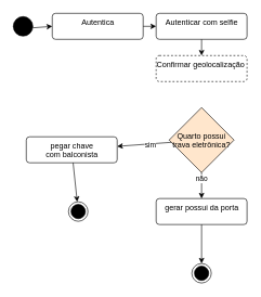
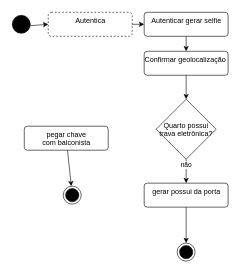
  <mxCell id="0" />
  <mxCell id="1" parent="0" />
  <mxCell id="2" style="edgeStyle=none;html=1;" parent="1" source="3" target="5" edge="1"><mxGeometry relative="1" as="geometry" /></mxCell>
  <mxCell id="3" value="" style="ellipse;fillColor=strokeColor;" parent="1" vertex="1"><mxGeometry x="20" y="25" width="30" height="30" as="geometry" /></mxCell>
  <mxCell id="4" style="edgeStyle=none;html=1;" parent="1" source="5" target="7" edge="1"><mxGeometry relative="1" as="geometry" /></mxCell>
- <mxCell id="5" value="Autentica" style="html=1;align=center;verticalAlign=top;rounded=1;absoluteArcSize=1;arcSize=10;dashed=0;fillColor=none;" parent="1" vertex="1"><mxGeometry x="80" y="20" width="140" height="40" as="geometry" /></mxCell>
+ <mxCell id="5" value="Autentica" style="html=1;align=center;verticalAlign=top;rounded=1;absoluteArcSize=1;arcSize=10;dashed=1;fillColor=none;" parent="1" vertex="1"><mxGeometry x="80" y="20" width="140" height="40" as="geometry" /></mxCell>
  <mxCell id="6" style="edgeStyle=none;html=1;" parent="1" source="7" target="9" edge="1"><mxGeometry relative="1" as="geometry" /></mxCell>
- <mxCell id="7" value="Autenticar com selfie" style="html=1;align=center;verticalAlign=top;rounded=1;absoluteArcSize=1;arcSize=10;dashed=0;fillColor=none;" parent="1" vertex="1"><mxGeometry x="240" y="20" width="140" height="40" as="geometry" /></mxCell>
- <mxCell id="9" value="Confirmar geolocalização&amp;nbsp;" style="html=1;align=center;verticalAlign=top;rounded=1;absoluteArcSize=1;arcSize=10;dashed=1;fillColor=none;" parent="1" vertex="1"><mxGeometry x="240" y="85" width="140" height="40" as="geometry" /></mxCell>
- <mxCell id="10" style="edgeStyle=none;html=1;" parent="1" source="14" target="18" edge="1"><mxGeometry relative="1" as="geometry" /></mxCell>
- <mxCell id="11" value="sim" style="edgeLabel;html=1;align=center;verticalAlign=middle;resizable=0;points=[];" parent="10" vertex="1" connectable="0"><mxGeometry x="-0.206" y="2" relative="1" as="geometry"><mxPoint as="offset" /></mxGeometry></mxCell>
+ <mxCell id="7" value="Autenticar gerar selfie" style="html=1;align=center;verticalAlign=top;rounded=1;absoluteArcSize=1;arcSize=10;dashed=0;fillColor=none;" parent="1" vertex="1"><mxGeometry x="240" y="20" width="140" height="40" as="geometry" /></mxCell>
+ <mxCell id="8" style="edgeStyle=none;html=1;entryX=0.5;entryY=0;entryDx=0;entryDy=0;" parent="1" source="9" target="14" edge="1"><mxGeometry relative="1" as="geometry" /></mxCell>
+ <mxCell id="9" value="Confirmar geolocalização&amp;nbsp;" style="html=1;align=center;verticalAlign=top;rounded=1;absoluteArcSize=1;arcSize=10;dashed=0;fillColor=none;" parent="1" vertex="1"><mxGeometry x="240" y="85" width="140" height="40" as="geometry" /></mxCell>
  <mxCell id="12" style="edgeStyle=none;html=1;" parent="1" target="16" edge="1"><mxGeometry relative="1" as="geometry"><mxPoint x="310" y="265" as="sourcePoint" /></mxGeometry></mxCell>
  <mxCell id="13" value="não" style="edgeLabel;html=1;align=center;verticalAlign=middle;resizable=0;points=[];" parent="12" vertex="1" connectable="0"><mxGeometry x="-0.538" y="-1" relative="1" as="geometry"><mxPoint as="offset" /></mxGeometry></mxCell>
- <mxCell id="14" value="Quarto possui&#10;trava eletrônica?" style="rhombus;fillColor=#ffe6cc;" parent="1" vertex="1"><mxGeometry x="260" y="165" width="100" height="100" as="geometry" /></mxCell>
+ <mxCell id="14" value="Quarto possui&#10;trava eletrônica?" style="rhombus;" parent="1" vertex="1"><mxGeometry x="260" y="165" width="100" height="100" as="geometry" /></mxCell>
  <mxCell id="15" style="edgeStyle=none;html=1;" parent="1" source="16" target="20" edge="1"><mxGeometry relative="1" as="geometry" /></mxCell>
  <mxCell id="16" value="gerar possui da porta" style="html=1;align=center;verticalAlign=top;rounded=1;absoluteArcSize=1;arcSize=10;dashed=0;fillColor=none;" parent="1" vertex="1"><mxGeometry x="240" y="305" width="140" height="40" as="geometry" /></mxCell>
  <mxCell id="17" style="edgeStyle=none;html=1;" parent="1" source="18" target="19" edge="1"><mxGeometry relative="1" as="geometry" /></mxCell>
  <mxCell id="18" value="pegar chave &lt;br&gt;com balconista" style="html=1;align=center;verticalAlign=top;rounded=1;absoluteArcSize=1;arcSize=10;dashed=0;fillColor=none;" parent="1" vertex="1"><mxGeometry x="40" y="210" width="140" height="40" as="geometry" /></mxCell>
  <mxCell id="19" value="" style="ellipse;html=1;shape=endState;fillColor=strokeColor;" parent="1" vertex="1"><mxGeometry x="105" y="310" width="30" height="30" as="geometry" /></mxCell>
  <mxCell id="20" value="" style="ellipse;html=1;shape=endState;fillColor=strokeColor;" parent="1" vertex="1"><mxGeometry x="295" y="405" width="30" height="30" as="geometry" /></mxCell>
